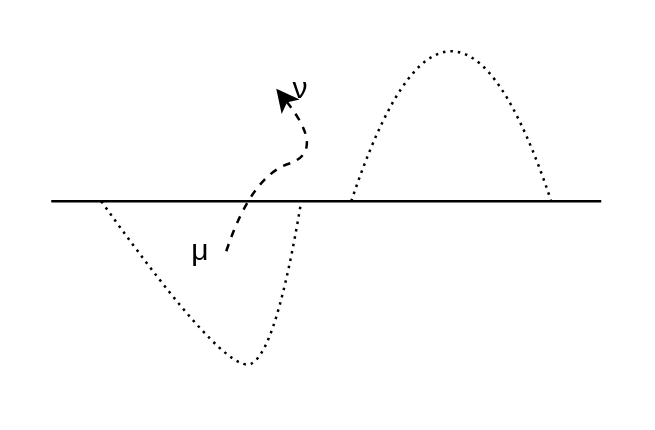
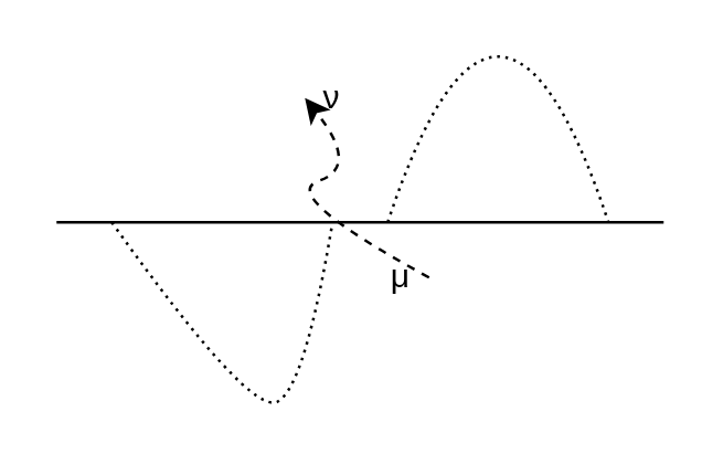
  <mxCell id="0" />
  <mxCell id="1" parent="0" />
  <mxCell id="2" value="" style="endArrow=none;html=1;rounded=0;" edge="1" parent="1"><mxGeometry width="50" height="50" relative="1" as="geometry"><mxPoint x="20" y="80" as="sourcePoint" /><mxPoint x="240" y="80" as="targetPoint" /></mxGeometry></mxCell>
  <mxCell id="3" value="" style="curved=1;endArrow=none;html=1;rounded=0;endFill=0;dashed=1;dashPattern=1 2;" edge="1" parent="1"><mxGeometry width="50" height="50" relative="1" as="geometry"><mxPoint x="40" y="80" as="sourcePoint" /><mxPoint x="120" y="80" as="targetPoint" /><Array as="points"><mxPoint x="90" y="150" /><mxPoint x="110" y="140" /></Array></mxGeometry></mxCell>
  <mxCell id="4" value="" style="curved=1;endArrow=none;html=1;rounded=0;endFill=0;dashed=1;dashPattern=1 2;" edge="1" parent="1"><mxGeometry width="50" height="50" relative="1" as="geometry"><mxPoint x="140" y="80" as="sourcePoint" /><mxPoint x="220" y="80" as="targetPoint" /><Array as="points"><mxPoint x="160" y="20" /><mxPoint x="200" y="20" /></Array></mxGeometry></mxCell>
- <mxCell id="5" value="μ" style="text;html=1;strokeColor=none;fillColor=none;align=center;verticalAlign=middle;whiteSpace=wrap;rounded=0;" vertex="1" parent="1"><mxGeometry x="70" y="90" width="20" height="20" as="geometry" /></mxCell>
+ <mxCell id="5" value="μ" style="text;html=1;strokeColor=none;fillColor=none;align=center;verticalAlign=middle;whiteSpace=wrap;rounded=0;" vertex="1" parent="1"><mxGeometry x="135" y="90" width="20" height="20" as="geometry" /></mxCell>
  <mxCell id="6" value="ν" style="text;html=1;strokeColor=none;fillColor=none;align=center;verticalAlign=middle;whiteSpace=wrap;rounded=0;" vertex="1" parent="1"><mxGeometry x="110" y="25" width="20" height="20" as="geometry" /></mxCell>
  <mxCell id="7" value="" style="curved=1;endArrow=classic;html=1;rounded=0;dashed=1;entryX=0;entryY=0.5;entryDx=0;entryDy=0;exitX=1;exitY=0.5;exitDx=0;exitDy=0;" edge="1" parent="1" source="5" target="6"><mxGeometry width="50" height="50" relative="1" as="geometry"><mxPoint x="70" y="60" as="sourcePoint" /><mxPoint x="120" y="10" as="targetPoint" /><Array as="points"><mxPoint x="100" y="70" /><mxPoint x="130" y="60" /></Array></mxGeometry></mxCell>
